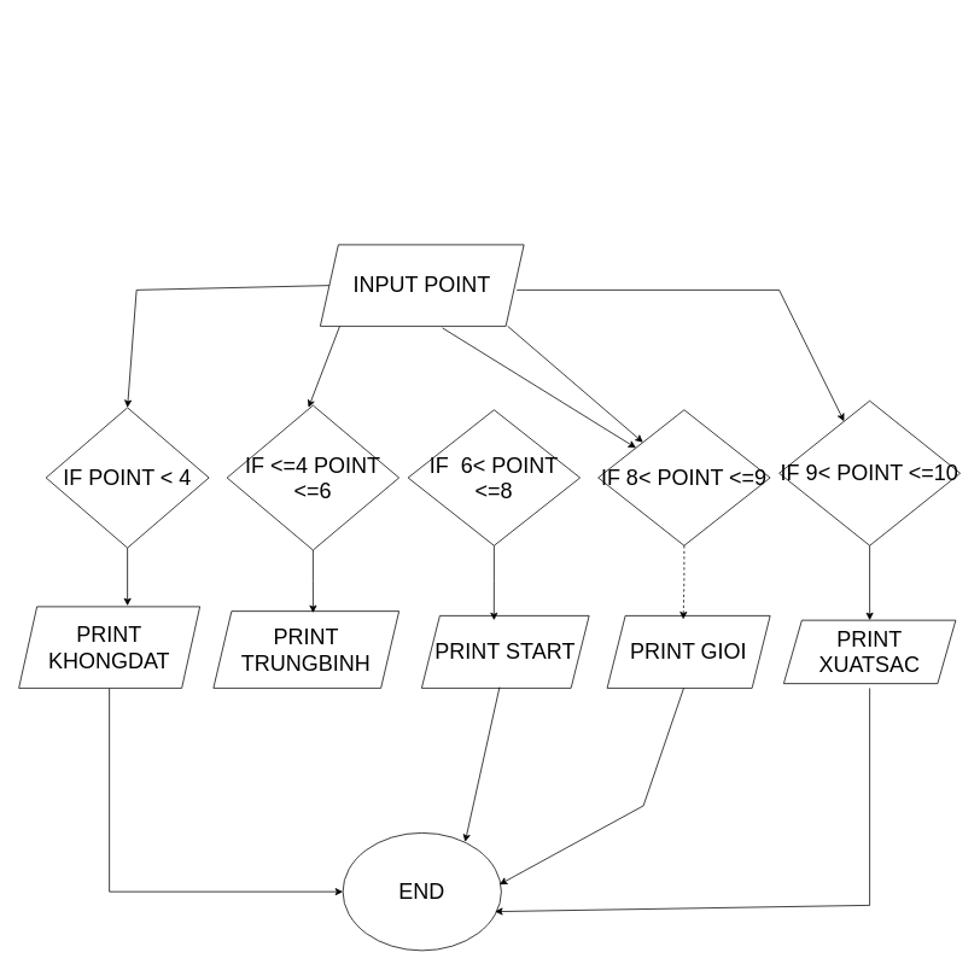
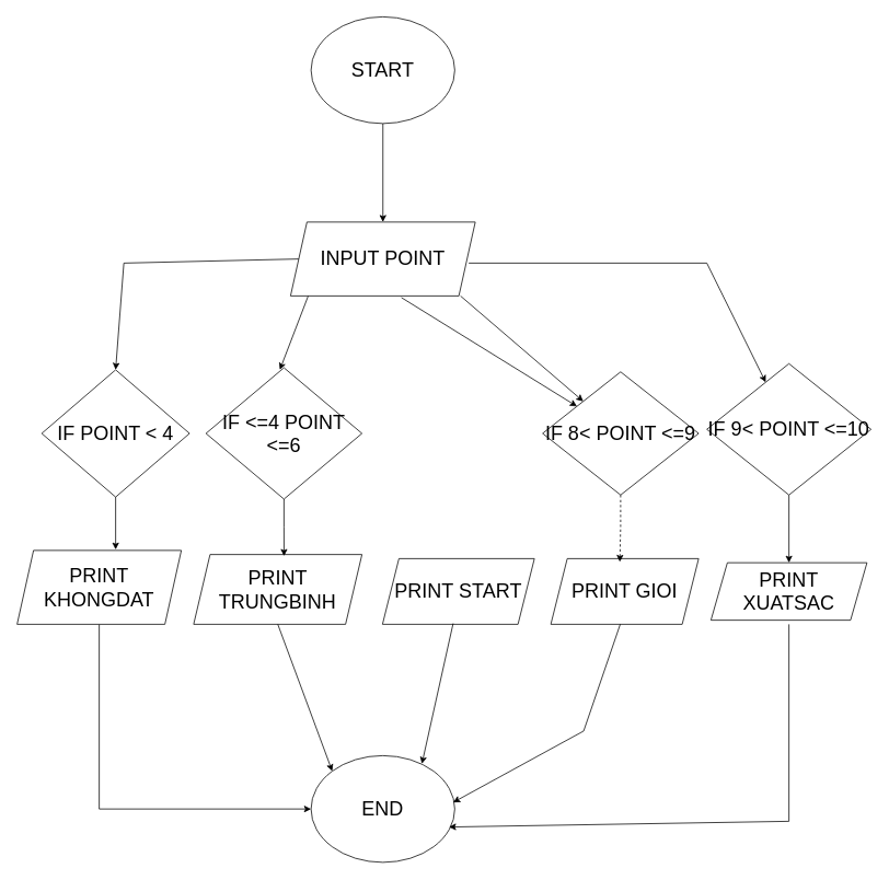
  <mxCell id="0" />
  <mxCell id="1" parent="0" />
+ <mxCell id="2" style="edgeStyle=orthogonalEdgeStyle;rounded=0;orthogonalLoop=1;jettySize=auto;html=1;entryX=0.5;entryY=0;entryDx=0;entryDy=0;" parent="1" source="3" target="13" edge="1"><mxGeometry relative="1" as="geometry" /></mxCell>
+ <mxCell id="3" value="&lt;font style=&quot;font-size: 24px;&quot;&gt;START&lt;/font&gt;" style="ellipse;whiteSpace=wrap;html=1;" parent="1" vertex="1"><mxGeometry x="378" y="20" width="175" height="130" as="geometry" /></mxCell>
  <mxCell id="4" value="&lt;font style=&quot;font-size: 24px;&quot;&gt;IF POINT &amp;lt; 4&lt;/font&gt;" style="rhombus;whiteSpace=wrap;html=1;" parent="1" vertex="1"><mxGeometry x="50" y="450" width="180" height="155" as="geometry" /></mxCell>
  <mxCell id="5" value="&lt;font style=&quot;font-size: 24px;&quot;&gt;IF &amp;lt;=4 POINT &amp;lt;=6&lt;/font&gt;" style="rhombus;whiteSpace=wrap;html=1;" parent="1" vertex="1"><mxGeometry x="250" y="447.5" width="190" height="160" as="geometry" /></mxCell>
- <mxCell id="6" value="&lt;font style=&quot;font-size: 24px;&quot;&gt;IF&amp;nbsp; 6&amp;lt; POINT &amp;lt;=8&lt;/font&gt;" style="rhombus;whiteSpace=wrap;html=1;" parent="1" vertex="1"><mxGeometry x="450" y="452.5" width="190" height="150" as="geometry" /></mxCell>
  <mxCell id="7" value="&lt;font style=&quot;font-size: 24px;&quot;&gt;IF 8&amp;lt; POINT &amp;lt;=9&lt;/font&gt;" style="rhombus;whiteSpace=wrap;html=1;" parent="1" vertex="1"><mxGeometry x="660" y="452.5" width="190" height="150" as="geometry" /></mxCell>
  <mxCell id="8" style="edgeStyle=orthogonalEdgeStyle;rounded=0;orthogonalLoop=1;jettySize=auto;html=1;exitX=0.5;exitY=1;exitDx=0;exitDy=0;entryX=0.5;entryY=0;entryDx=0;entryDy=0;" parent="1" source="9" target="22" edge="1"><mxGeometry relative="1" as="geometry" /></mxCell>
  <mxCell id="9" value="&lt;font style=&quot;font-size: 24px;&quot;&gt;IF 9&amp;lt; POINT &amp;lt;=10&lt;/font&gt;" style="rhombus;whiteSpace=wrap;html=1;" parent="1" vertex="1"><mxGeometry x="860" y="442.5" width="200" height="160" as="geometry" /></mxCell>
  <mxCell id="10" value="" style="endArrow=classic;html=1;rounded=0;entryX=0.5;entryY=0;entryDx=0;entryDy=0;exitX=0;exitY=0.5;exitDx=0;exitDy=0;" parent="1" source="13" target="4" edge="1"><mxGeometry width="50" height="50" relative="1" as="geometry"><mxPoint x="360" y="300" as="sourcePoint" /><mxPoint x="144.666" y="404.018" as="targetPoint" /><Array as="points"><mxPoint x="150" y="320" /></Array></mxGeometry></mxCell>
  <mxCell id="11" value="" style="endArrow=classic;html=1;rounded=0;" parent="1" source="13" edge="1"><mxGeometry width="50" height="50" relative="1" as="geometry"><mxPoint x="480" y="390" as="sourcePoint" /><mxPoint x="530" y="340" as="targetPoint" /></mxGeometry></mxCell>
  <mxCell id="12" value="" style="endArrow=classic;html=1;rounded=0;exitX=0.25;exitY=1;exitDx=0;exitDy=0;" parent="1" edge="1"><mxGeometry width="50" height="50" relative="1" as="geometry"><mxPoint x="381.06" y="342.97" as="sourcePoint" /><mxPoint x="340.004" y="450.002" as="targetPoint" /></mxGeometry></mxCell>
  <mxCell id="13" value="&lt;font style=&quot;font-size: 24px;&quot;&gt;INPUT POINT&lt;/font&gt;" style="shape=parallelogram;perimeter=parallelogramPerimeter;whiteSpace=wrap;html=1;fixedSize=1;" parent="1" vertex="1"><mxGeometry x="353" y="270" width="225" height="90" as="geometry" /></mxCell>
  <mxCell id="14" value="" style="endArrow=classic;html=1;rounded=0;exitX=0.6;exitY=1.022;exitDx=0;exitDy=0;exitPerimeter=0;" parent="1" source="13" target="7" edge="1"><mxGeometry width="50" height="50" relative="1" as="geometry"><mxPoint x="480" y="390" as="sourcePoint" /><mxPoint x="530" y="340" as="targetPoint" /></mxGeometry></mxCell>
  <mxCell id="15" value="" style="endArrow=classic;html=1;rounded=0;" parent="1" target="9" edge="1"><mxGeometry width="50" height="50" relative="1" as="geometry"><mxPoint x="570" y="320" as="sourcePoint" /><mxPoint x="620" y="270" as="targetPoint" /><Array as="points"><mxPoint x="860" y="320" /></Array></mxGeometry></mxCell>
  <mxCell id="16" value="" style="endArrow=classic;html=1;rounded=0;" parent="1" target="7" edge="1"><mxGeometry width="50" height="50" relative="1" as="geometry"><mxPoint x="560" y="360" as="sourcePoint" /><mxPoint x="610" y="310" as="targetPoint" /></mxGeometry></mxCell>
  <mxCell id="17" style="edgeStyle=orthogonalEdgeStyle;rounded=0;orthogonalLoop=1;jettySize=auto;html=1;exitX=0.5;exitY=1;exitDx=0;exitDy=0;entryX=0;entryY=0.5;entryDx=0;entryDy=0;" parent="1" source="18" target="27" edge="1"><mxGeometry relative="1" as="geometry" /></mxCell>
  <mxCell id="18" value="&lt;font style=&quot;font-size: 24px;&quot;&gt;PRINT KHONGDAT&lt;/font&gt;" style="shape=parallelogram;perimeter=parallelogramPerimeter;whiteSpace=wrap;html=1;fixedSize=1;" parent="1" vertex="1"><mxGeometry x="20" y="670" width="200" height="90" as="geometry" /></mxCell>
  <mxCell id="19" value="&lt;font style=&quot;font-size: 24px;&quot;&gt;PRINT TRUNGBINH&lt;/font&gt;" style="shape=parallelogram;perimeter=parallelogramPerimeter;whiteSpace=wrap;html=1;fixedSize=1;" parent="1" vertex="1"><mxGeometry x="235" y="675" width="205" height="85" as="geometry" /></mxCell>
  <mxCell id="20" value="&lt;font style=&quot;font-size: 24px;&quot;&gt;PRINT START&lt;/font&gt;" style="shape=parallelogram;perimeter=parallelogramPerimeter;whiteSpace=wrap;html=1;fixedSize=1;" parent="1" vertex="1"><mxGeometry x="465" y="680" width="185" height="80" as="geometry" /></mxCell>
  <mxCell id="21" value="&lt;font style=&quot;font-size: 24px;&quot;&gt;PRINT GIOI&lt;/font&gt;" style="shape=parallelogram;perimeter=parallelogramPerimeter;whiteSpace=wrap;html=1;fixedSize=1;" parent="1" vertex="1"><mxGeometry x="670" y="680" width="180" height="80" as="geometry" /></mxCell>
  <mxCell id="22" value="&lt;font style=&quot;font-size: 24px;&quot;&gt;PRINT XUATSAC&lt;/font&gt;" style="shape=parallelogram;perimeter=parallelogramPerimeter;whiteSpace=wrap;html=1;fixedSize=1;" parent="1" vertex="1"><mxGeometry x="865" y="685" width="190" height="70" as="geometry" /></mxCell>
  <mxCell id="23" style="edgeStyle=orthogonalEdgeStyle;rounded=0;orthogonalLoop=1;jettySize=auto;html=1;exitX=0.5;exitY=1;exitDx=0;exitDy=0;entryX=0.6;entryY=-0.011;entryDx=0;entryDy=0;entryPerimeter=0;" parent="1" source="4" target="18" edge="1"><mxGeometry relative="1" as="geometry" /></mxCell>
  <mxCell id="24" style="edgeStyle=orthogonalEdgeStyle;rounded=0;orthogonalLoop=1;jettySize=auto;html=1;exitX=0.5;exitY=1;exitDx=0;exitDy=0;entryX=0.537;entryY=0.022;entryDx=0;entryDy=0;entryPerimeter=0;" parent="1" source="5" target="19" edge="1"><mxGeometry relative="1" as="geometry" /></mxCell>
- <mxCell id="25" style="edgeStyle=orthogonalEdgeStyle;rounded=0;orthogonalLoop=1;jettySize=auto;html=1;exitX=0.5;exitY=1;exitDx=0;exitDy=0;entryX=0.432;entryY=0.063;entryDx=0;entryDy=0;entryPerimeter=0;" parent="1" source="6" target="20" edge="1"><mxGeometry relative="1" as="geometry" /></mxCell>
  <mxCell id="26" style="edgeStyle=orthogonalEdgeStyle;rounded=0;orthogonalLoop=1;jettySize=auto;html=1;exitX=0.5;exitY=1;exitDx=0;exitDy=0;entryX=0.467;entryY=0.05;entryDx=0;entryDy=0;entryPerimeter=0;dashed=1;" parent="1" source="7" target="21" edge="1"><mxGeometry relative="1" as="geometry" /></mxCell>
  <mxCell id="27" value="&lt;font style=&quot;font-size: 24px;&quot;&gt;END&lt;/font&gt;" style="ellipse;whiteSpace=wrap;html=1;" parent="1" vertex="1"><mxGeometry x="378" y="920" width="175" height="130" as="geometry" /></mxCell>
+ <mxCell id="28" value="" style="endArrow=classic;html=1;rounded=0;entryX=0;entryY=0;entryDx=0;entryDy=0;exitX=0.5;exitY=1;exitDx=0;exitDy=0;" parent="1" source="19" target="27" edge="1"><mxGeometry width="50" height="50" relative="1" as="geometry"><mxPoint x="320" y="760" as="sourcePoint" /><mxPoint x="390" y="850" as="targetPoint" /></mxGeometry></mxCell>
  <mxCell id="29" value="" style="endArrow=classic;html=1;rounded=0;exitX=0.465;exitY=0.988;exitDx=0;exitDy=0;exitPerimeter=0;" parent="1" source="20" edge="1"><mxGeometry width="50" height="50" relative="1" as="geometry"><mxPoint x="450" y="770" as="sourcePoint" /><mxPoint x="513" y="930" as="targetPoint" /></mxGeometry></mxCell>
  <mxCell id="30" value="" style="endArrow=classic;html=1;rounded=0;entryX=0.989;entryY=0.438;entryDx=0;entryDy=0;entryPerimeter=0;" parent="1" target="27" edge="1"><mxGeometry width="50" height="50" relative="1" as="geometry"><mxPoint x="754.51" y="760" as="sourcePoint" /><mxPoint x="765.481" y="910.087" as="targetPoint" /><Array as="points"><mxPoint x="710" y="890" /></Array></mxGeometry></mxCell>
  <mxCell id="31" value="" style="endArrow=classic;html=1;rounded=0;entryX=0.96;entryY=0.669;entryDx=0;entryDy=0;entryPerimeter=0;" parent="1" target="27" edge="1"><mxGeometry width="50" height="50" relative="1" as="geometry"><mxPoint x="960" y="760" as="sourcePoint" /><mxPoint x="880" y="950" as="targetPoint" /><Array as="points"><mxPoint x="960" y="1000" /></Array></mxGeometry></mxCell>
